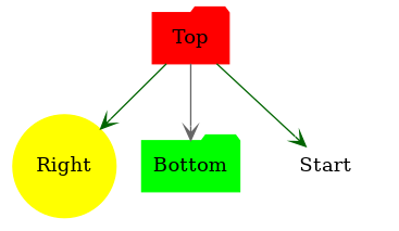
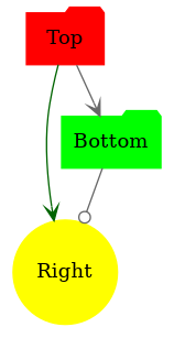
  digraph {
    bgcolor=white
    splines=true
    node [shape=folder style=filled]
    edge [arrowhead=vee color=darkgreen]
    n1 [color=red fillcolor=red label=Top]
    n2 [color=yellow fillcolor=yellow label=Right shape=circle]
    n3 [color=green fillcolor=green label=Bottom]
-   n4 [color=Gray100 fillcolor=Gray100 label=Start shape=house]
    n1 -> n2
    n1 -> n3 [color=gray40]
-   n1 -> n4
+   n3 -> n2 [arrowhead=odot color=gray40]
  }
